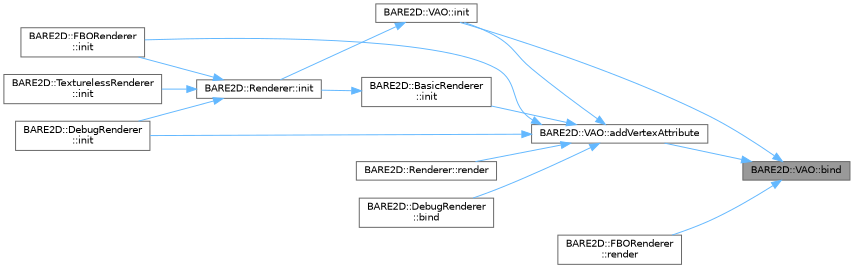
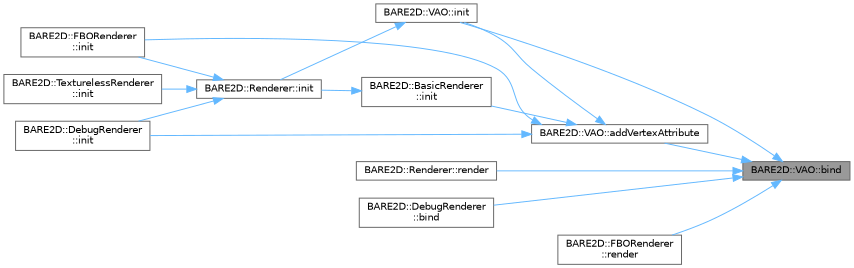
  digraph {
    rankdir=RL
    node [color=grey40 fillcolor=white fontname=Helvetica fontsize=10 shape=box style=filled]
    edge [color=steelblue1 dir=back fontname=Helvetica fontsize=10 labelfontname=Helvetica labelfontsize=10 style=solid]
    n1 [color=gray40 fillcolor=grey60 fontcolor=black height=0.2 label="BARE2D::VAO::bind" width=0.4]
    n2 [height=0.2 label="BARE2D::VAO::addVertexAttribute" width=0.4]
    n3 [height=0.2 label="BARE2D::VAO::init" width=0.4]
    n4 [height=0.2 label="BARE2D::Renderer::render" width=0.4]
    n5 [height=0.2 label="BARE2D::DebugRenderer\l::bind" width=0.4]
    n6 [height=0.2 label="BARE2D::FBORenderer\l::render" width=0.4]
    n7 [height=0.2 label="BARE2D::BasicRenderer\l::init" width=0.4]
    n8 [height=0.2 label="BARE2D::DebugRenderer\l::init" width=0.4]
    n9 [height=0.2 label="BARE2D::FBORenderer\l::init" width=0.4]
    n10 [height=0.2 label="BARE2D::Renderer::init" width=0.4]
    n11 [height=0.2 label="BARE2D::TexturelessRenderer\l::init" width=0.4]
    n1 -> n2
    n1 -> n3
-   n2 -> n4
-   n2 -> n5
+   n1 -> n4
+   n1 -> n5
    n1 -> n6
    n2 -> n3
    n2 -> n7
    n2 -> n8
    n2 -> n9
    n3 -> n10
    n7 -> n10
    n10 -> n8
    n10 -> n9
    n10 -> n11
  }
